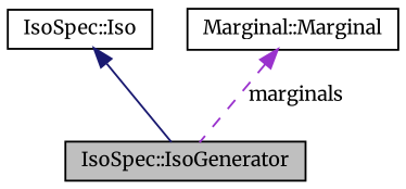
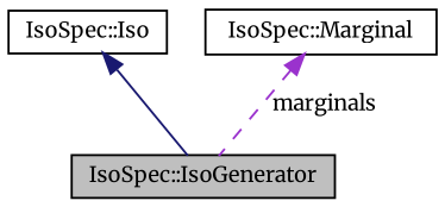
  digraph {
    fontname=Merriweather
    node [color=black fillcolor=white fontname=Merriweather fontsize=10 shape=record style=filled]
    edge [dir=back fontname=Merriweather fontsize=10 labelfontname=Helvetica labelfontsize=10]
    n1 [fillcolor=grey75 fontcolor=black height=0.2 label="IsoSpec::IsoGenerator" width=0.4]
    n2 [height=0.2 label="IsoSpec::Iso" width=0.4]
-   n3 [height=0.2 label="Marginal::Marginal" width=0.4]
+   n3 [height=0.2 label="IsoSpec::Marginal" width=0.4]
    n2 -> n1 [color=midnightblue style=solid]
    n3 -> n1 [color=darkorchid3 label=" marginals" style=dashed]
  }
